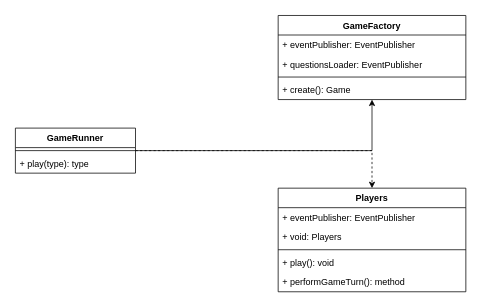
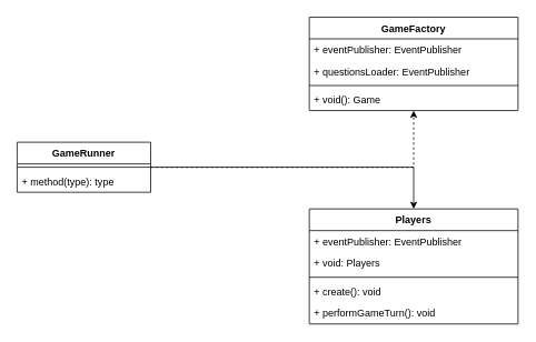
  <mxCell id="0" />
  <mxCell id="1" parent="0" />
- <mxCell id="2" style="edgeStyle=orthogonalEdgeStyle;rounded=0;orthogonalLoop=1;jettySize=auto;html=1;dashed=0;" parent="1" source="4" target="7" edge="1"><mxGeometry relative="1" as="geometry" /></mxCell>
- <mxCell id="3" style="edgeStyle=orthogonalEdgeStyle;rounded=0;orthogonalLoop=1;jettySize=auto;html=1;dashed=1;" parent="1" source="4" target="12" edge="1"><mxGeometry relative="1" as="geometry" /></mxCell>
+ <mxCell id="2" style="edgeStyle=orthogonalEdgeStyle;rounded=0;orthogonalLoop=1;jettySize=auto;html=1;dashed=1;" parent="1" source="4" target="7" edge="1"><mxGeometry relative="1" as="geometry" /></mxCell>
+ <mxCell id="3" style="edgeStyle=orthogonalEdgeStyle;rounded=0;orthogonalLoop=1;jettySize=auto;html=1;dashed=0;" parent="1" source="4" target="12" edge="1"><mxGeometry relative="1" as="geometry" /></mxCell>
  <mxCell id="4" value="GameRunner" style="swimlane;fontStyle=1;align=center;verticalAlign=top;childLayout=stackLayout;horizontal=1;startSize=26;horizontalStack=0;resizeParent=1;resizeParentMax=0;resizeLast=0;collapsible=1;marginBottom=0;whiteSpace=wrap;html=1;" parent="1" vertex="1"><mxGeometry x="20" y="170" width="160" height="60" as="geometry"><mxRectangle x="320" y="200" width="100" height="30" as="alternateBounds" /></mxGeometry></mxCell>
  <mxCell id="5" value="" style="line;strokeWidth=1;fillColor=none;align=left;verticalAlign=middle;spacingTop=-1;spacingLeft=3;spacingRight=3;rotatable=0;labelPosition=right;points=[];portConstraint=eastwest;strokeColor=inherit;" parent="4" vertex="1"><mxGeometry y="26" width="160" height="8" as="geometry" /></mxCell>
- <mxCell id="6" value="+ play(type): type" style="text;strokeColor=none;fillColor=none;align=left;verticalAlign=top;spacingLeft=4;spacingRight=4;overflow=hidden;rotatable=0;points=[[0,0.5],[1,0.5]];portConstraint=eastwest;whiteSpace=wrap;html=1;" parent="4" vertex="1"><mxGeometry y="34" width="160" height="26" as="geometry" /></mxCell>
+ <mxCell id="6" value="+ method(type): type" style="text;strokeColor=none;fillColor=none;align=left;verticalAlign=top;spacingLeft=4;spacingRight=4;overflow=hidden;rotatable=0;points=[[0,0.5],[1,0.5]];portConstraint=eastwest;whiteSpace=wrap;html=1;" parent="4" vertex="1"><mxGeometry y="34" width="160" height="26" as="geometry" /></mxCell>
  <mxCell id="7" value="GameFactory" style="swimlane;fontStyle=1;align=center;verticalAlign=top;childLayout=stackLayout;horizontal=1;startSize=26;horizontalStack=0;resizeParent=1;resizeParentMax=0;resizeLast=0;collapsible=1;marginBottom=0;" parent="1" vertex="1"><mxGeometry x="370" y="20" width="250" height="112" as="geometry" /></mxCell>
  <mxCell id="8" value="+ eventPublisher: EventPublisher" style="text;strokeColor=none;fillColor=none;align=left;verticalAlign=top;spacingLeft=4;spacingRight=4;overflow=hidden;rotatable=0;points=[[0,0.5],[1,0.5]];portConstraint=eastwest;" parent="7" vertex="1"><mxGeometry y="26" width="250" height="26" as="geometry" /></mxCell>
  <mxCell id="9" value="+ questionsLoader: EventPublisher" style="text;strokeColor=none;fillColor=none;align=left;verticalAlign=top;spacingLeft=4;spacingRight=4;overflow=hidden;rotatable=0;points=[[0,0.5],[1,0.5]];portConstraint=eastwest;" parent="7" vertex="1"><mxGeometry y="52" width="250" height="26" as="geometry" /></mxCell>
  <mxCell id="10" value="" style="line;strokeWidth=1;fillColor=none;align=left;verticalAlign=middle;spacingTop=-1;spacingLeft=3;spacingRight=3;rotatable=0;labelPosition=right;points=[];portConstraint=eastwest;strokeColor=inherit;" parent="7" vertex="1"><mxGeometry y="78" width="250" height="8" as="geometry" /></mxCell>
- <mxCell id="11" value="+ create(): Game" style="text;strokeColor=none;fillColor=none;align=left;verticalAlign=top;spacingLeft=4;spacingRight=4;overflow=hidden;rotatable=0;points=[[0,0.5],[1,0.5]];portConstraint=eastwest;" parent="7" vertex="1"><mxGeometry y="86" width="250" height="26" as="geometry" /></mxCell>
+ <mxCell id="11" value="+ void(): Game" style="text;strokeColor=none;fillColor=none;align=left;verticalAlign=top;spacingLeft=4;spacingRight=4;overflow=hidden;rotatable=0;points=[[0,0.5],[1,0.5]];portConstraint=eastwest;" parent="7" vertex="1"><mxGeometry y="86" width="250" height="26" as="geometry" /></mxCell>
  <mxCell id="12" value="Players" style="swimlane;fontStyle=1;align=center;verticalAlign=top;childLayout=stackLayout;horizontal=1;startSize=26;horizontalStack=0;resizeParent=1;resizeParentMax=0;resizeLast=0;collapsible=1;marginBottom=0;" parent="1" vertex="1"><mxGeometry x="370" y="250" width="250" height="138" as="geometry" /></mxCell>
  <mxCell id="13" value="+ eventPublisher: EventPublisher" style="text;strokeColor=none;fillColor=none;align=left;verticalAlign=top;spacingLeft=4;spacingRight=4;overflow=hidden;rotatable=0;points=[[0,0.5],[1,0.5]];portConstraint=eastwest;" parent="12" vertex="1"><mxGeometry y="26" width="250" height="26" as="geometry" /></mxCell>
  <mxCell id="14" value="+ void: Players" style="text;strokeColor=none;fillColor=none;align=left;verticalAlign=top;spacingLeft=4;spacingRight=4;overflow=hidden;rotatable=0;points=[[0,0.5],[1,0.5]];portConstraint=eastwest;" parent="12" vertex="1"><mxGeometry y="52" width="250" height="26" as="geometry" /></mxCell>
  <mxCell id="15" value="" style="line;strokeWidth=1;fillColor=none;align=left;verticalAlign=middle;spacingTop=-1;spacingLeft=3;spacingRight=3;rotatable=0;labelPosition=right;points=[];portConstraint=eastwest;strokeColor=inherit;" parent="12" vertex="1"><mxGeometry y="78" width="250" height="8" as="geometry" /></mxCell>
- <mxCell id="16" value="+ play(): void" style="text;strokeColor=none;fillColor=none;align=left;verticalAlign=top;spacingLeft=4;spacingRight=4;overflow=hidden;rotatable=0;points=[[0,0.5],[1,0.5]];portConstraint=eastwest;" parent="12" vertex="1"><mxGeometry y="86" width="250" height="26" as="geometry" /></mxCell>
- <mxCell id="17" value="+ performGameTurn(): method" style="text;strokeColor=none;fillColor=none;align=left;verticalAlign=top;spacingLeft=4;spacingRight=4;overflow=hidden;rotatable=0;points=[[0,0.5],[1,0.5]];portConstraint=eastwest;" parent="12" vertex="1"><mxGeometry y="112" width="250" height="26" as="geometry" /></mxCell>
+ <mxCell id="16" value="+ create(): void" style="text;strokeColor=none;fillColor=none;align=left;verticalAlign=top;spacingLeft=4;spacingRight=4;overflow=hidden;rotatable=0;points=[[0,0.5],[1,0.5]];portConstraint=eastwest;" parent="12" vertex="1"><mxGeometry y="86" width="250" height="26" as="geometry" /></mxCell>
+ <mxCell id="17" value="+ performGameTurn(): void" style="text;strokeColor=none;fillColor=none;align=left;verticalAlign=top;spacingLeft=4;spacingRight=4;overflow=hidden;rotatable=0;points=[[0,0.5],[1,0.5]];portConstraint=eastwest;" parent="12" vertex="1"><mxGeometry y="112" width="250" height="26" as="geometry" /></mxCell>
